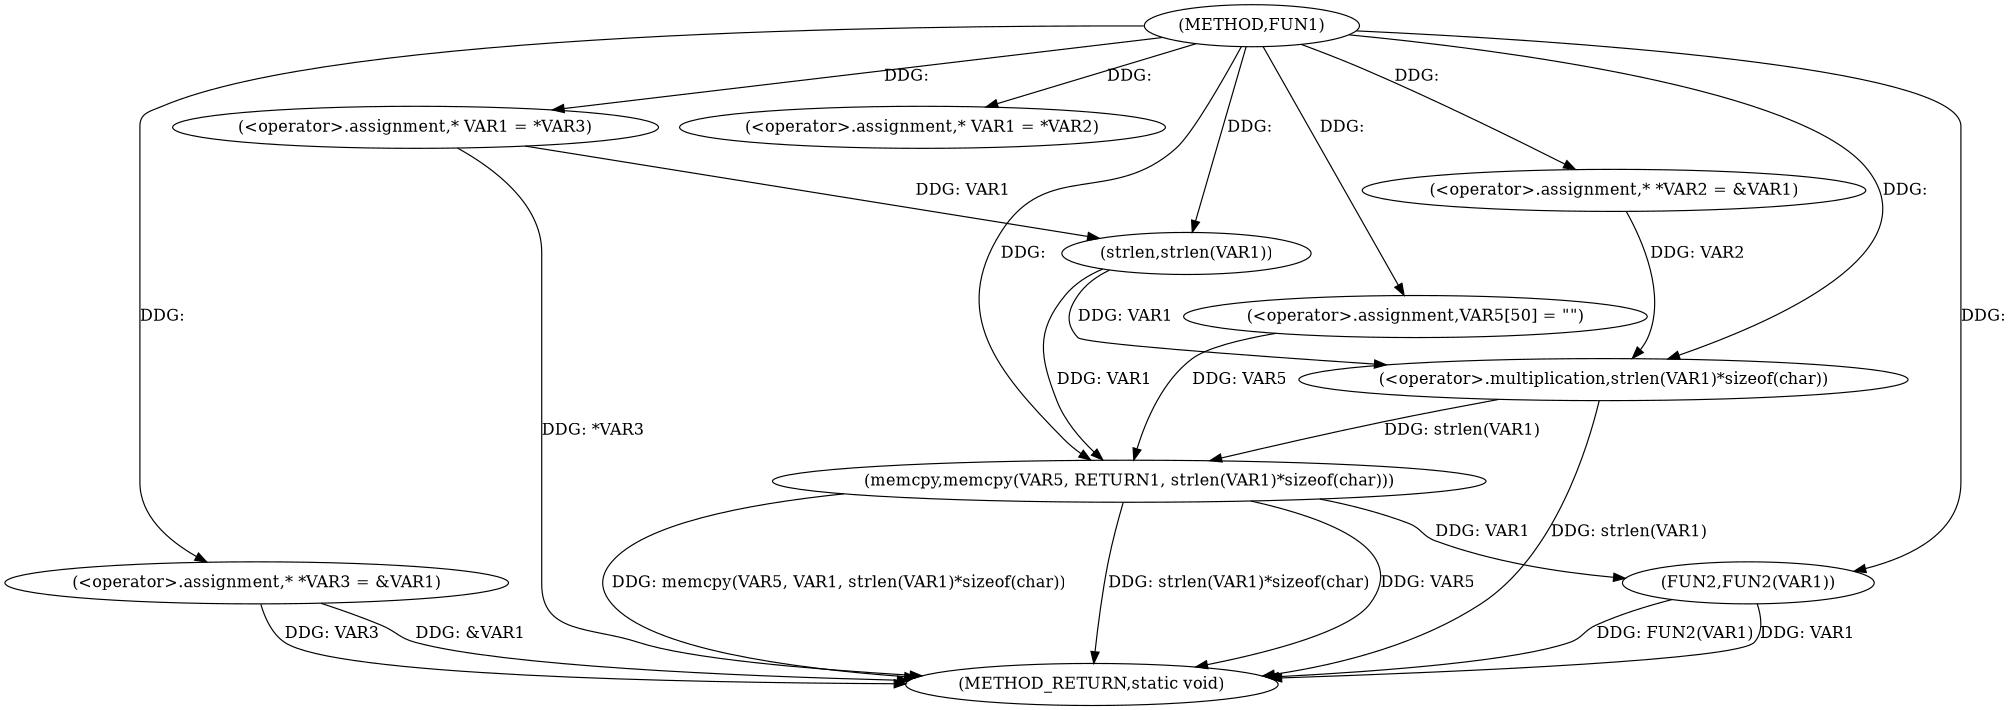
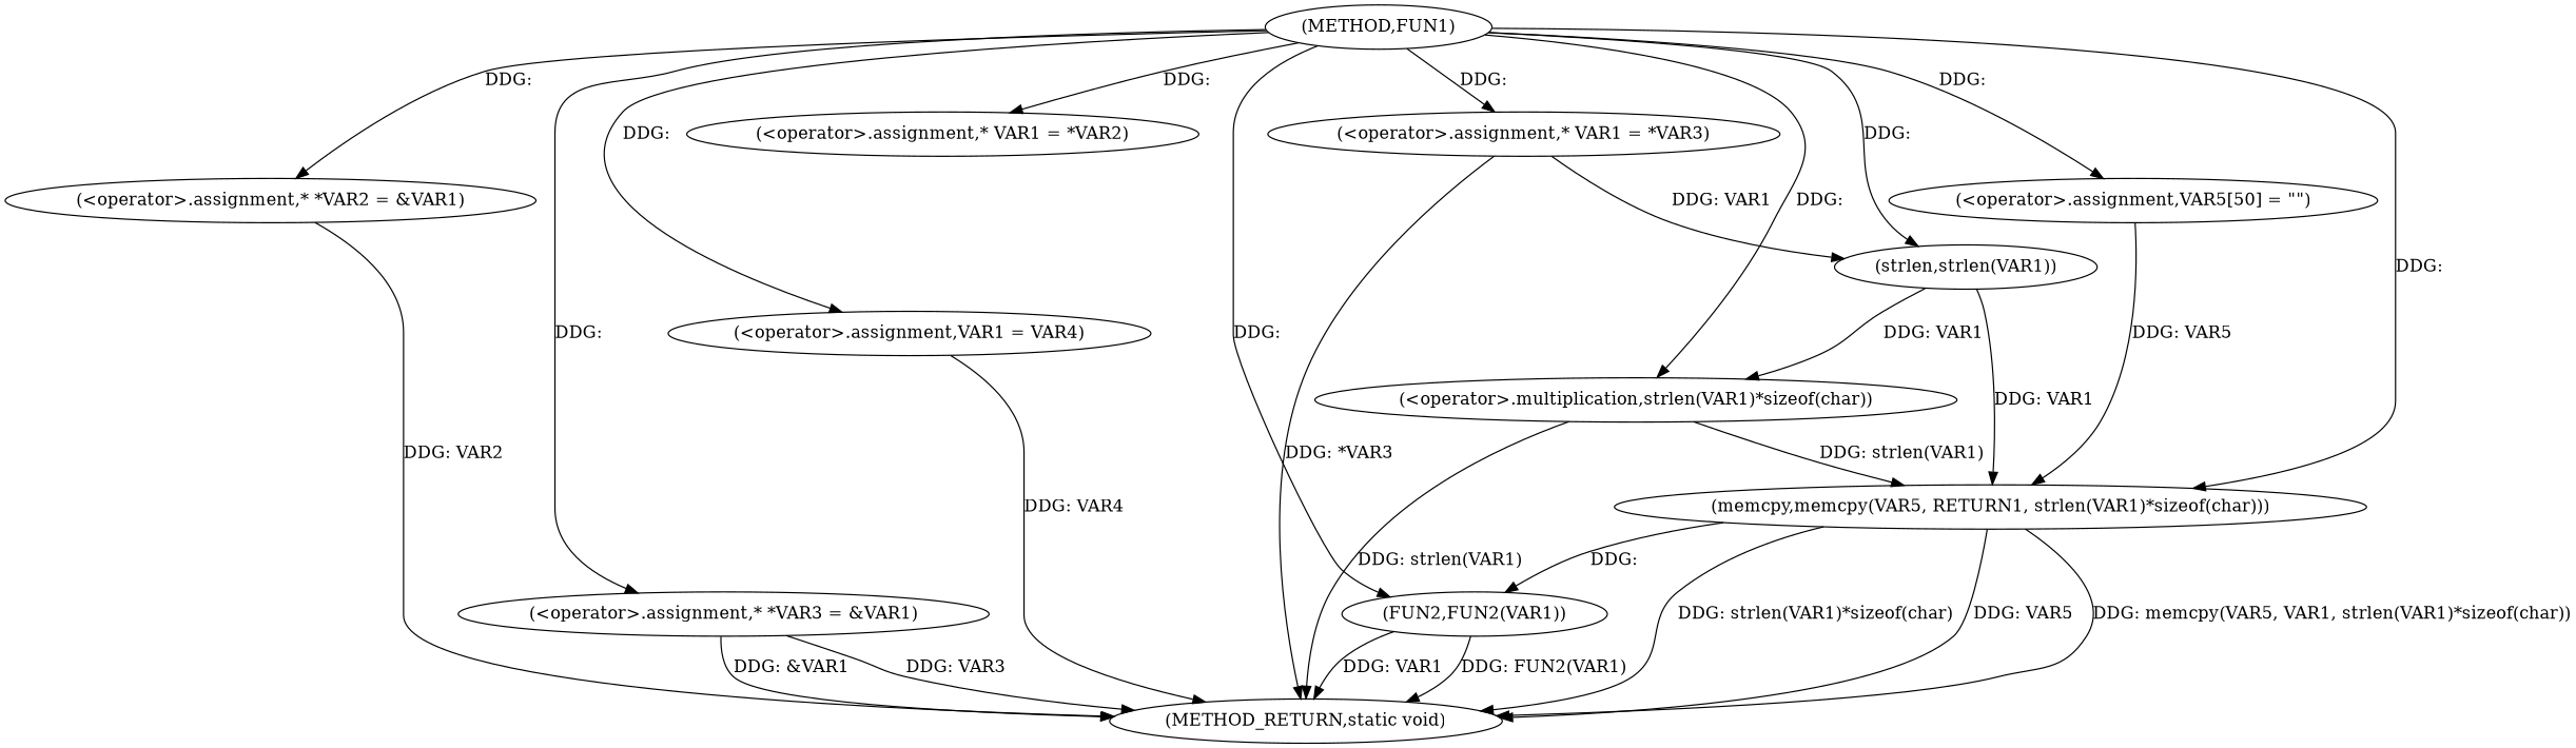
  digraph {
    n1 [label="(METHOD,FUN1)"]
    n2 [label="(<operator>.assignment,* *VAR2 = &VAR1)"]
    n3 [label="(<operator>.assignment,* *VAR3 = &VAR1)"]
+   n4 [label="(<operator>.assignment,VAR1 = VAR4)"]
    n5 [label="(<operator>.assignment,* VAR1 = *VAR2)"]
    n6 [label="(<operator>.assignment,* VAR1 = *VAR3)"]
    n7 [label="(<operator>.assignment,VAR5[50] = \"\")"]
    n8 [label="(memcpy,memcpy(VAR5, RETURN1, strlen(VAR1)*sizeof(char)))"]
    n9 [label="(<operator>.multiplication,strlen(VAR1)*sizeof(char))"]
    n10 [label="(strlen,strlen(VAR1))"]
    n11 [label="(FUN2,FUN2(VAR1))"]
    n12 [label="(METHOD_RETURN,static void)"]
    n1 -> n2 [label="DDG: "]
    n1 -> n3 [label="DDG: "]
+   n1 -> n4 [label="DDG: "]
    n1 -> n5 [label="DDG: "]
    n1 -> n6 [label="DDG: "]
    n1 -> n7 [label="DDG: "]
    n1 -> n8 [label="DDG: "]
    n1 -> n9 [label="DDG: "]
    n1 -> n10 [label="DDG: "]
    n1 -> n11 [label="DDG: "]
-   n2 -> n9 [label="DDG: VAR2"]
+   n2 -> n12 [label="DDG: VAR2"]
    n3 -> n12 [label="DDG: VAR3"]
    n3 -> n12 [label="DDG: &VAR1"]
+   n4 -> n12 [label="DDG: VAR4"]
    n6 -> n10 [label="DDG: VAR1"]
    n6 -> n12 [label="DDG: *VAR3"]
    n7 -> n8 [label="DDG: VAR5"]
-   n8 -> n11 [label="DDG: VAR1"]
+   n8 -> n11 [label="DDG: "]
    n8 -> n12 [label="DDG: memcpy(VAR5, VAR1, strlen(VAR1)*sizeof(char))"]
    n8 -> n12 [label="DDG: strlen(VAR1)*sizeof(char)"]
    n8 -> n12 [label="DDG: VAR5"]
    n9 -> n8 [label="DDG: strlen(VAR1)"]
    n9 -> n12 [label="DDG: strlen(VAR1)"]
    n10 -> n8 [label="DDG: VAR1"]
    n10 -> n9 [label="DDG: VAR1"]
    n11 -> n12 [label="DDG: FUN2(VAR1)"]
    n11 -> n12 [label="DDG: VAR1"]
  }
